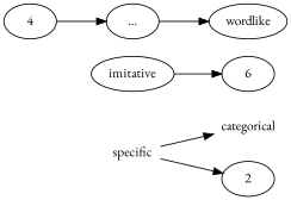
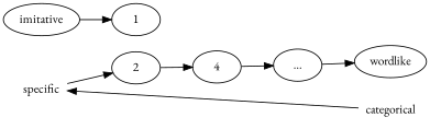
  digraph {
    fontname="EB Garamond"
    rankdir=LR
    node [fontname="EB Garamond"]
    edge [fontname="EB Garamond"]
    specific [shape=none]
    imitative
    categorical [shape=none]
    wordlike
    2
-   1 [label=6]
+   1
    n7 [label=4]
    n8 [label="&#8230;"]
    subgraph sub_1 {
      rank=same
      specific
      imitative
    }
    subgraph sub_2 {
      rank=same
      categorical
      wordlike
    }
-   specific -> categorical
+   categorical -> specific
    specific -> 2
    imitative -> 1
+   2 -> n7
    n7 -> n8
    n8 -> wordlike
  }
